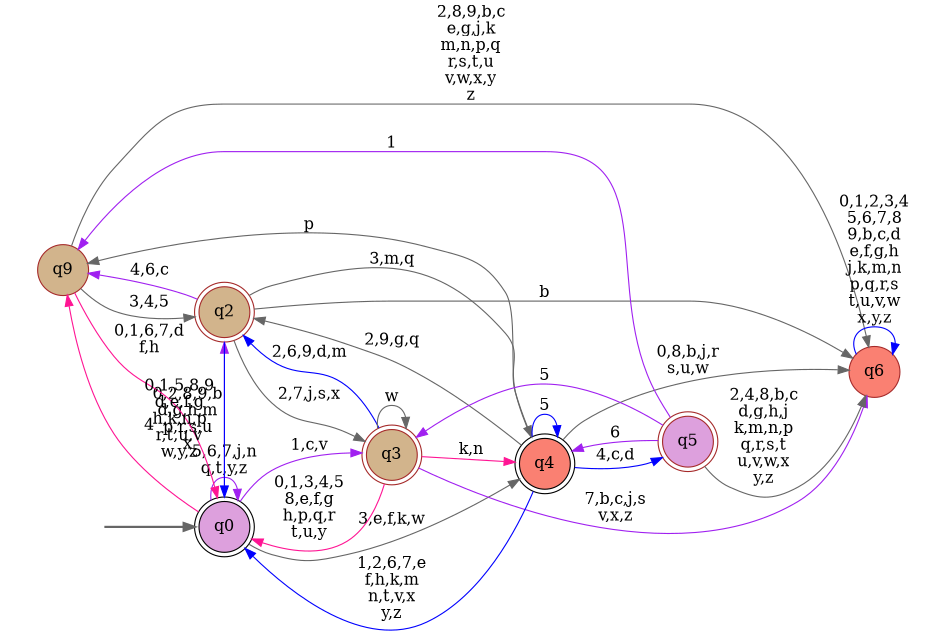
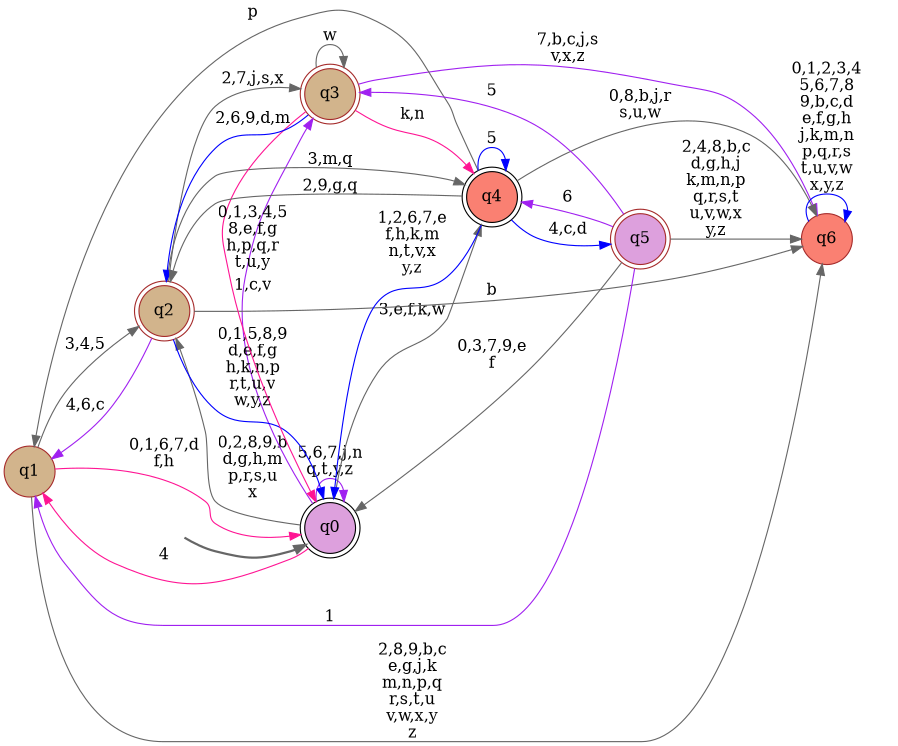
  digraph {
    rankdir=LR
    node [shape=doublecircle style="rounded,filled" color=brown fillcolor=tan]
    edge [color=gray40]
    __start0 [height=0 shape=none style=invis width=0 color="" fillcolor=""]
    n2 [color=black fillcolor=plum label=q0]
-   n3 [label=q9 shape=circle style=filled]
+   n3 [label=q1 shape=circle style=filled]
    n4 [label=q2]
    n5 [label=q3]
    n6 [color=black fillcolor=salmon label=q4]
    n7 [fillcolor=salmon label=q6 shape=circle style=filled]
    n8 [fillcolor=plum label=q5]
    subgraph cluster_1 {
      nodesep=0.15
      ranksep=0.15
      style=invis
      __start0
      n2
    }
    __start0 -> n2 [penwidth=2]
    n2 -> n2 [color=purple label="5,6,7,j,n\nq,t,y,z"]
    n2 -> n3 [color=deeppink label=4]
-   n2 -> n4 [color=purple label="0,2,8,9,b\nd,g,h,m\np,r,s,u\nx"]
+   n2 -> n4 [label="0,2,8,9,b\nd,g,h,m\np,r,s,u\nx"]
    n2 -> n5 [color=purple label="1,c,v"]
    n2 -> n6 [label="3,e,f,k,w"]
    n3 -> n2 [color=deeppink label="0,1,6,7,d\nf,h"]
    n3 -> n4 [label="3,4,5"]
    n3 -> n7 [label="2,8,9,b,c\ne,g,j,k\nm,n,p,q\nr,s,t,u\nv,w,x,y\nz"]
    n4 -> n2 [color=blue label="0,1,5,8,9\nd,e,f,g\nh,k,n,p\nr,t,u,v\nw,y,z"]
    n4 -> n3 [color=purple label="4,6,c"]
    n4 -> n5 [label="2,7,j,s,x"]
    n4 -> n6 [label="3,m,q"]
    n4 -> n7 [label=b]
    n5 -> n2 [color=deeppink label="0,1,3,4,5\n8,e,f,g\nh,p,q,r\nt,u,y"]
    n5 -> n4 [color=blue label="2,6,9,d,m"]
    n5 -> n5 [label=w]
    n5 -> n6 [color=deeppink label="k,n"]
    n5 -> n7 [color=purple label="7,b,c,j,s\nv,x,z"]
    n6 -> n2 [color=blue label="1,2,6,7,e\nf,h,k,m\nn,t,v,x\ny,z"]
    n6 -> n3 [label=p]
    n6 -> n4 [label="2,9,g,q"]
    n6 -> n6 [color=blue label=5]
    n6 -> n7 [label="0,8,b,j,r\ns,u,w"]
    n6 -> n8 [color=blue label="4,c,d"]
    n7 -> n7 [color=blue label="0,1,2,3,4\n5,6,7,8\n9,b,c,d\ne,f,g,h\nj,k,m,n\np,q,r,s\nt,u,v,w\nx,y,z"]
+   n8 -> n2 [label="0,3,7,9,e\nf"]
    n8 -> n3 [color=purple label=1]
    n8 -> n5 [color=purple label=5]
    n8 -> n6 [color=purple label=6]
    n8 -> n7 [label="2,4,8,b,c\nd,g,h,j\nk,m,n,p\nq,r,s,t\nu,v,w,x\ny,z"]
  }
